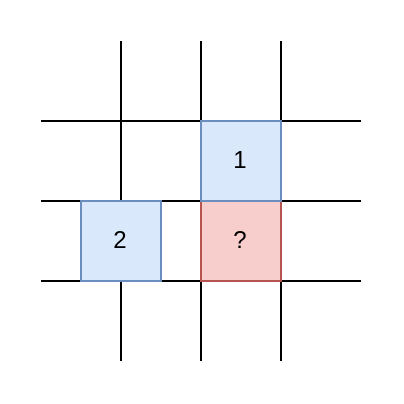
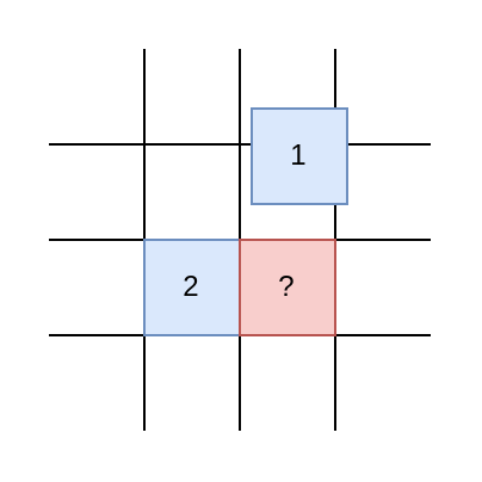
  <mxCell id="0" />
  <mxCell id="1" parent="0" />
  <mxCell id="2" value="" style="endArrow=none;html=1;rounded=0;" edge="1" parent="1"><mxGeometry width="50" height="50" relative="1" as="geometry"><mxPoint x="60" y="180" as="sourcePoint" /><mxPoint x="60" y="20" as="targetPoint" /></mxGeometry></mxCell>
  <mxCell id="3" value="" style="endArrow=none;html=1;rounded=0;" edge="1" parent="1"><mxGeometry width="50" height="50" relative="1" as="geometry"><mxPoint x="20" y="60" as="sourcePoint" /><mxPoint x="180" y="60" as="targetPoint" /></mxGeometry></mxCell>
  <mxCell id="4" value="" style="endArrow=none;html=1;rounded=0;" edge="1" parent="1"><mxGeometry width="50" height="50" relative="1" as="geometry"><mxPoint x="100" y="180" as="sourcePoint" /><mxPoint x="100" y="20" as="targetPoint" /></mxGeometry></mxCell>
  <mxCell id="5" value="" style="endArrow=none;html=1;rounded=0;" edge="1" parent="1"><mxGeometry width="50" height="50" relative="1" as="geometry"><mxPoint x="140" y="180" as="sourcePoint" /><mxPoint x="140" y="20" as="targetPoint" /></mxGeometry></mxCell>
  <mxCell id="6" value="" style="endArrow=none;html=1;rounded=0;" edge="1" parent="1"><mxGeometry width="50" height="50" relative="1" as="geometry"><mxPoint x="20" y="100" as="sourcePoint" /><mxPoint x="180" y="100" as="targetPoint" /></mxGeometry></mxCell>
  <mxCell id="7" value="" style="endArrow=none;html=1;rounded=0;" edge="1" parent="1"><mxGeometry width="50" height="50" relative="1" as="geometry"><mxPoint x="20" y="140" as="sourcePoint" /><mxPoint x="180" y="140" as="targetPoint" /></mxGeometry></mxCell>
- <mxCell id="8" value="2" style="rounded=0;whiteSpace=wrap;html=1;fillColor=#dae8fc;strokeColor=#6c8ebf;" vertex="1" parent="1"><mxGeometry x="40" y="100" width="40" height="40" as="geometry" /></mxCell>
+ <mxCell id="8" value="2" style="rounded=0;whiteSpace=wrap;html=1;fillColor=#dae8fc;strokeColor=#6c8ebf;" vertex="1" parent="1"><mxGeometry x="60" y="100" width="40" height="40" as="geometry" /></mxCell>
  <mxCell id="9" value="?" style="rounded=0;whiteSpace=wrap;html=1;fillColor=#f8cecc;strokeColor=#b85450;" vertex="1" parent="1"><mxGeometry x="100" y="100" width="40" height="40" as="geometry" /></mxCell>
- <mxCell id="10" value="1" style="rounded=0;whiteSpace=wrap;html=1;fillColor=#dae8fc;strokeColor=#6c8ebf;" vertex="1" parent="1"><mxGeometry x="100" y="60" width="40" height="40" as="geometry" /></mxCell>
+ <mxCell id="10" value="1" style="rounded=0;whiteSpace=wrap;html=1;fillColor=#dae8fc;strokeColor=#6c8ebf;" vertex="1" parent="1"><mxGeometry x="105" y="45" width="40" height="40" as="geometry" /></mxCell>
